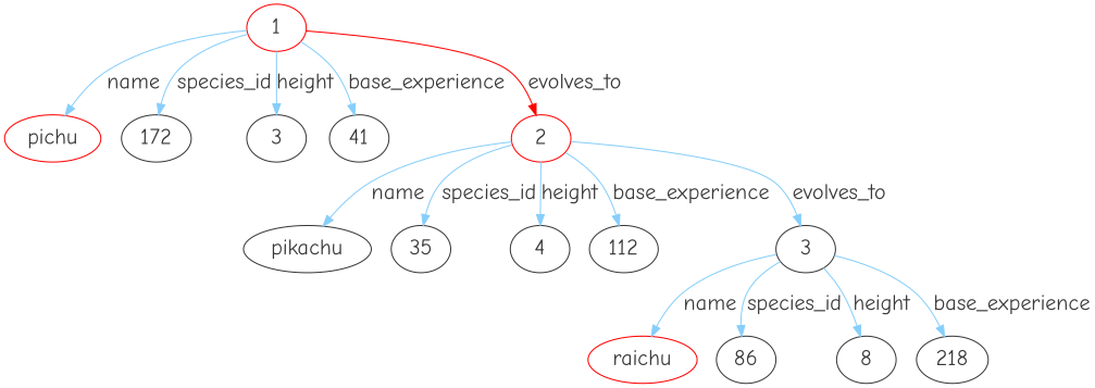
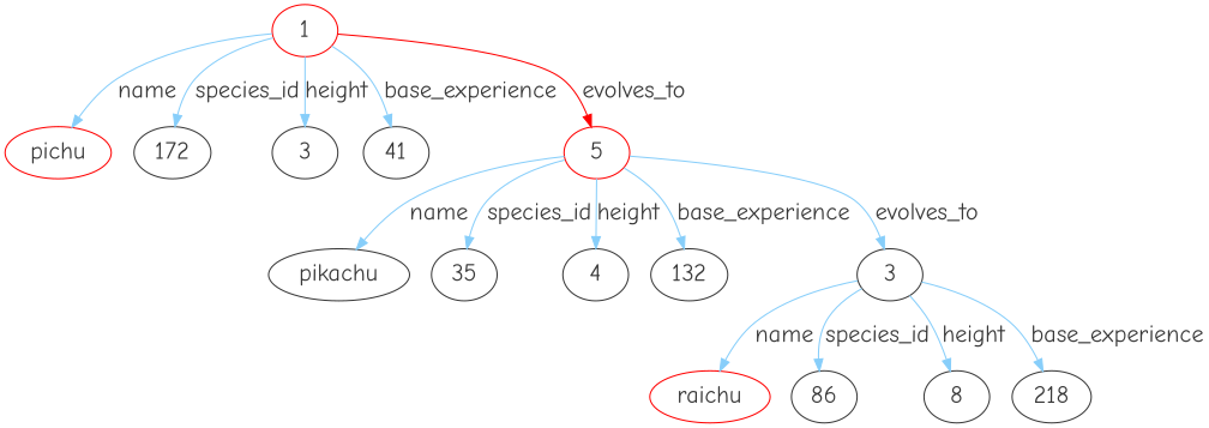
  digraph {
    fontname="Comic Neue"
    rankdir=TB
    node [color=grey22 fontcolor=grey22 fontname="Comic Neue" fontsize=20 penwidth=1.0]
    edge [color=lightskyblue fontcolor=grey22 fontname="Comic Neue" fontsize=20 penwidth=1.0]
    n1 [color=red label=pichu]
    n2 [color=red label=1]
    172
    3
    41
-   n6 [color=red label=2]
+   n6 [color=red label=5]
    pikachu
    n8 [label=35]
    4
-   112
+   112 [label=132]
    n11 [label=3]
    raichu [color=red]
    n13 [label=86]
    8
    218
    n2 -> n1 [label=name]
    n2 -> 172 [label=species_id]
    n2 -> 3 [label=height]
    n2 -> 41 [label=base_experience]
    n2 -> n6 [color=red label=evolves_to]
    n6 -> pikachu [label=name]
    n6 -> n8 [label=species_id]
    n6 -> 4 [label=height]
    n6 -> 112 [label=base_experience]
    n6 -> n11 [label=evolves_to]
    n11 -> raichu [label=name]
    n11 -> n13 [label=species_id]
    n11 -> 8 [label=height]
    n11 -> 218 [label=base_experience]
  }
